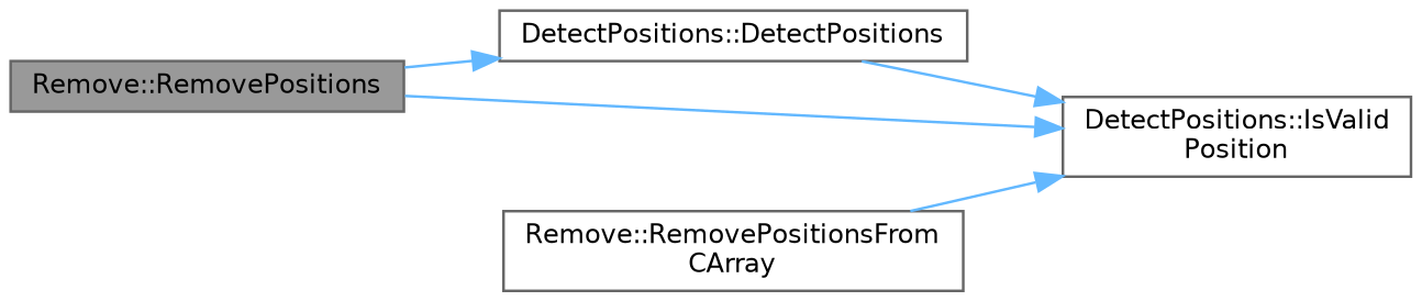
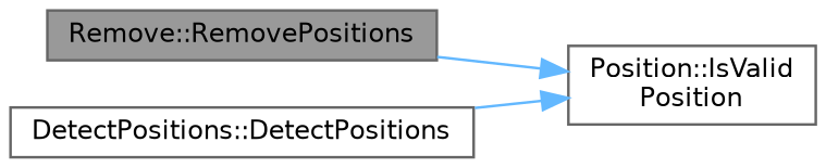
  digraph {
    rankdir=LR
    node [color=grey40 fillcolor=white fontname=Helvetica fontsize=10 shape=box style=filled]
    edge [color=steelblue1 fontname=Helvetica fontsize=10 labelfontname=Helvetica labelfontsize=10 style=solid]
    n1 [color=gray40 fillcolor=grey60 fontcolor=black height=0.2 label="Remove::RemovePositions" width=0.4]
    n2 [height=0.2 label="DetectPositions::DetectPositions" width=0.4]
-   n3 [height=0.2 label="DetectPositions::IsValid\lPosition" width=0.4]
-   n4 [height=0.2 label="Remove::RemovePositionsFrom\lCArray" width=0.4]
-   n1 -> n2
+   n3 [height=0.2 label="Position::IsValid\lPosition" width=0.4]
    n1 -> n3
    n2 -> n3
-   n4 -> n3
  }
